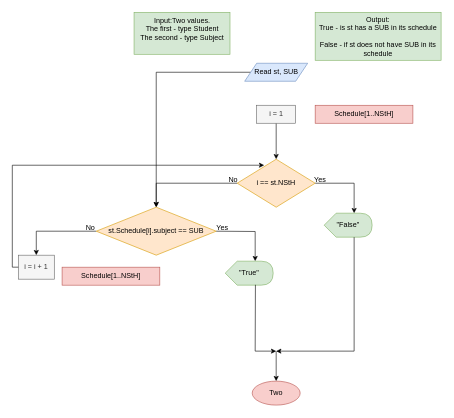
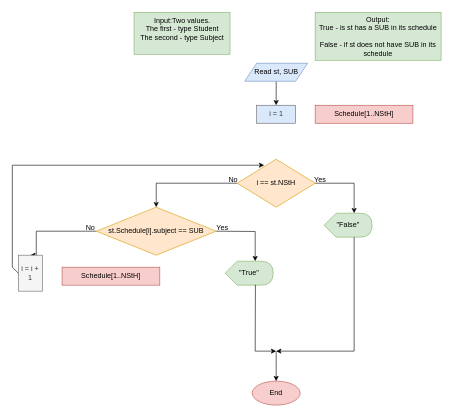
  <mxCell id="0" />
  <mxCell id="1" parent="0" />
- <mxCell id="2" value="" style="edgeStyle=orthogonalEdgeStyle;rounded=0;orthogonalLoop=1;jettySize=auto;html=1;" parent="1" source="3" target="12" edge="1"><mxGeometry relative="1" as="geometry" /></mxCell>
+ <mxCell id="2" value="" style="edgeStyle=orthogonalEdgeStyle;rounded=0;orthogonalLoop=1;jettySize=auto;html=1;" parent="1" source="3" target="5" edge="1"><mxGeometry relative="1" as="geometry" /></mxCell>
  <mxCell id="3" value="Read st, SUB" style="shape=parallelogram;perimeter=parallelogramPerimeter;whiteSpace=wrap;html=1;fixedSize=1;fillColor=#dae8fc;strokeColor=#6c8ebf;" parent="1" vertex="1"><mxGeometry x="407.5" y="105" width="105" height="30" as="geometry" /></mxCell>
- <mxCell id="4" value="" style="edgeStyle=orthogonalEdgeStyle;rounded=0;orthogonalLoop=1;jettySize=auto;html=1;" parent="1" source="5" target="8" edge="1"><mxGeometry relative="1" as="geometry" /></mxCell>
- <mxCell id="5" value="i = 1" style="whiteSpace=wrap;html=1;fillColor=#f5f5f5;strokeColor=#666666;fontColor=#333333;" parent="1" vertex="1"><mxGeometry x="427.5" y="175" width="65" height="30" as="geometry" /></mxCell>
+ <mxCell id="5" value="i = 1" style="whiteSpace=wrap;html=1;fillColor=#dae8fc;strokeColor=#666666;fontColor=#333333;" parent="1" vertex="1"><mxGeometry x="427.5" y="175" width="65" height="30" as="geometry" /></mxCell>
  <mxCell id="6" style="edgeStyle=orthogonalEdgeStyle;rounded=0;orthogonalLoop=1;jettySize=auto;html=1;entryX=0.625;entryY=0;entryDx=0;entryDy=0;entryPerimeter=0;" parent="1" source="8" target="9" edge="1"><mxGeometry relative="1" as="geometry" /></mxCell>
  <mxCell id="7" value="" style="edgeStyle=orthogonalEdgeStyle;rounded=0;orthogonalLoop=1;jettySize=auto;html=1;entryX=0.5;entryY=0;entryDx=0;entryDy=0;" parent="1" source="8" target="12" edge="1"><mxGeometry relative="1" as="geometry" /></mxCell>
  <mxCell id="8" value="i == st.NStH" style="rhombus;whiteSpace=wrap;html=1;fillColor=#ffe6cc;strokeColor=#d79b00;" parent="1" vertex="1"><mxGeometry x="395" y="265" width="130" height="80" as="geometry" /></mxCell>
  <mxCell id="9" value="&quot;False&quot;" style="shape=display;whiteSpace=wrap;html=1;fillColor=#d5e8d4;strokeColor=#82b366;" parent="1" vertex="1"><mxGeometry x="540" y="355" width="80" height="40" as="geometry" /></mxCell>
  <mxCell id="10" value="Yes" style="text;html=1;align=center;verticalAlign=middle;resizable=0;points=[];autosize=1;strokeColor=none;fillColor=none;" parent="1" vertex="1"><mxGeometry x="512.5" y="285" width="40" height="30" as="geometry" /></mxCell>
  <mxCell id="11" value="" style="edgeStyle=orthogonalEdgeStyle;rounded=0;orthogonalLoop=1;jettySize=auto;html=1;entryX=0.5;entryY=0;entryDx=0;entryDy=0;" parent="1" source="12" target="13" edge="1"><mxGeometry relative="1" as="geometry"><Array as="points"><mxPoint x="60" y="385" /></Array></mxGeometry></mxCell>
  <mxCell id="12" value="st.Schedule[i].subject == SUB" style="rhombus;whiteSpace=wrap;html=1;fillColor=#ffe6cc;strokeColor=#d79b00;" parent="1" vertex="1"><mxGeometry x="160" y="345" width="200" height="80" as="geometry" /></mxCell>
- <mxCell id="13" value="i = i + 1" style="whiteSpace=wrap;html=1;fillColor=#f5f5f5;strokeColor=#666666;fontColor=#333333;" parent="1" vertex="1"><mxGeometry x="30" y="425" width="60" height="40" as="geometry" /></mxCell>
+ <mxCell id="13" value="i = i + 1" style="whiteSpace=wrap;html=1;fillColor=#f5f5f5;strokeColor=#666666;fontColor=#333333;" parent="1" vertex="1"><mxGeometry x="30" y="425" width="40" height="60" as="geometry" /></mxCell>
  <mxCell id="14" value="No" style="text;html=1;align=center;verticalAlign=middle;resizable=0;points=[];autosize=1;strokeColor=none;fillColor=none;" parent="1" vertex="1"><mxGeometry x="367.5" y="285" width="40" height="30" as="geometry" /></mxCell>
  <mxCell id="15" value="No" style="text;html=1;align=center;verticalAlign=middle;resizable=0;points=[];autosize=1;strokeColor=none;fillColor=none;" parent="1" vertex="1"><mxGeometry x="130" y="365" width="40" height="30" as="geometry" /></mxCell>
  <mxCell id="16" value="" style="endArrow=classic;html=1;rounded=0;exitX=0;exitY=0.5;exitDx=0;exitDy=0;entryX=0.346;entryY=0.125;entryDx=0;entryDy=0;entryPerimeter=0;" parent="1" source="13" target="8" edge="1"><mxGeometry width="50" height="50" relative="1" as="geometry"><mxPoint x="180" y="425" as="sourcePoint" /><mxPoint x="210" y="275" as="targetPoint" /><Array as="points"><mxPoint x="20" y="445" /><mxPoint x="20" y="275" /></Array></mxGeometry></mxCell>
  <mxCell id="17" style="edgeStyle=orthogonalEdgeStyle;rounded=0;orthogonalLoop=1;jettySize=auto;html=1;entryX=0.625;entryY=0;entryDx=0;entryDy=0;entryPerimeter=0;" parent="1" target="18" edge="1"><mxGeometry relative="1" as="geometry"><mxPoint x="360" y="385" as="sourcePoint" /></mxGeometry></mxCell>
  <mxCell id="18" value="&quot;True&quot;" style="shape=display;whiteSpace=wrap;html=1;fillColor=#d5e8d4;strokeColor=#82b366;" parent="1" vertex="1"><mxGeometry x="375" y="435" width="80" height="40" as="geometry" /></mxCell>
  <mxCell id="19" value="Yes" style="text;html=1;align=center;verticalAlign=middle;resizable=0;points=[];autosize=1;strokeColor=none;fillColor=none;" parent="1" vertex="1"><mxGeometry x="350" y="365" width="40" height="30" as="geometry" /></mxCell>
  <mxCell id="20" value="" style="endArrow=classic;html=1;rounded=0;exitX=0.63;exitY=0.985;exitDx=0;exitDy=0;exitPerimeter=0;" parent="1" source="18" edge="1"><mxGeometry width="50" height="50" relative="1" as="geometry"><mxPoint x="360" y="585" as="sourcePoint" /><mxPoint x="460" y="585" as="targetPoint" /><Array as="points"><mxPoint x="425" y="585" /></Array></mxGeometry></mxCell>
  <mxCell id="21" value="" style="endArrow=classic;html=1;rounded=0;exitX=0.625;exitY=1;exitDx=0;exitDy=0;exitPerimeter=0;" parent="1" source="9" edge="1"><mxGeometry width="50" height="50" relative="1" as="geometry"><mxPoint x="420" y="405" as="sourcePoint" /><mxPoint x="460" y="585" as="targetPoint" /><Array as="points"><mxPoint x="590" y="585" /></Array></mxGeometry></mxCell>
  <mxCell id="22" value="" style="endArrow=classic;html=1;rounded=0;" parent="1" edge="1"><mxGeometry width="50" height="50" relative="1" as="geometry"><mxPoint x="460" y="585" as="sourcePoint" /><mxPoint x="460" y="635" as="targetPoint" /></mxGeometry></mxCell>
- <mxCell id="23" value="Two" style="ellipse;whiteSpace=wrap;html=1;fillColor=#f8cecc;strokeColor=#b85450;" parent="1" vertex="1"><mxGeometry x="420" y="635" width="80" height="40" as="geometry" /></mxCell>
+ <mxCell id="23" value="End" style="ellipse;whiteSpace=wrap;html=1;fillColor=#f8cecc;strokeColor=#b85450;" parent="1" vertex="1"><mxGeometry x="420" y="635" width="80" height="40" as="geometry" /></mxCell>
  <mxCell id="24" value="Schedule[1..NStH]" style="text;html=1;strokeColor=#b85450;fillColor=#f8cecc;align=center;verticalAlign=middle;whiteSpace=wrap;rounded=0;" parent="1" vertex="1"><mxGeometry x="103" y="445" width="163" height="30" as="geometry" /></mxCell>
  <mxCell id="25" value="&lt;div&gt;Input:Two values. &lt;br&gt;&lt;/div&gt;&lt;div&gt;The first - type Student&lt;/div&gt;&lt;div&gt;The second - type Subject&lt;br&gt;&lt;/div&gt;&lt;div&gt;&lt;br&gt;&lt;/div&gt;" style="text;html=1;align=center;verticalAlign=middle;resizable=0;points=[];autosize=1;strokeColor=#82b366;fillColor=#d5e8d4;" vertex="1" parent="1"><mxGeometry x="223" y="20" width="160" height="70" as="geometry" /></mxCell>
  <mxCell id="26" value="&lt;div&gt;Output:&lt;/div&gt;&lt;div&gt;True - is st has a SUB in its schedule&lt;br&gt;&lt;/div&gt;&lt;div&gt;&lt;br&gt;&lt;/div&gt;&lt;div&gt;False - if st does not have SUB in its schedule&lt;br&gt;&lt;/div&gt;" style="text;html=1;strokeColor=#82b366;fillColor=#d5e8d4;align=center;verticalAlign=middle;whiteSpace=wrap;rounded=0;" vertex="1" parent="1"><mxGeometry x="525" y="20" width="210" height="80" as="geometry" /></mxCell>
  <mxCell id="27" value="Schedule[1..NStH]" style="text;html=1;strokeColor=#b85450;fillColor=#f8cecc;align=center;verticalAlign=middle;whiteSpace=wrap;rounded=0;" vertex="1" parent="1"><mxGeometry x="525" y="175" width="163" height="30" as="geometry" /></mxCell>
